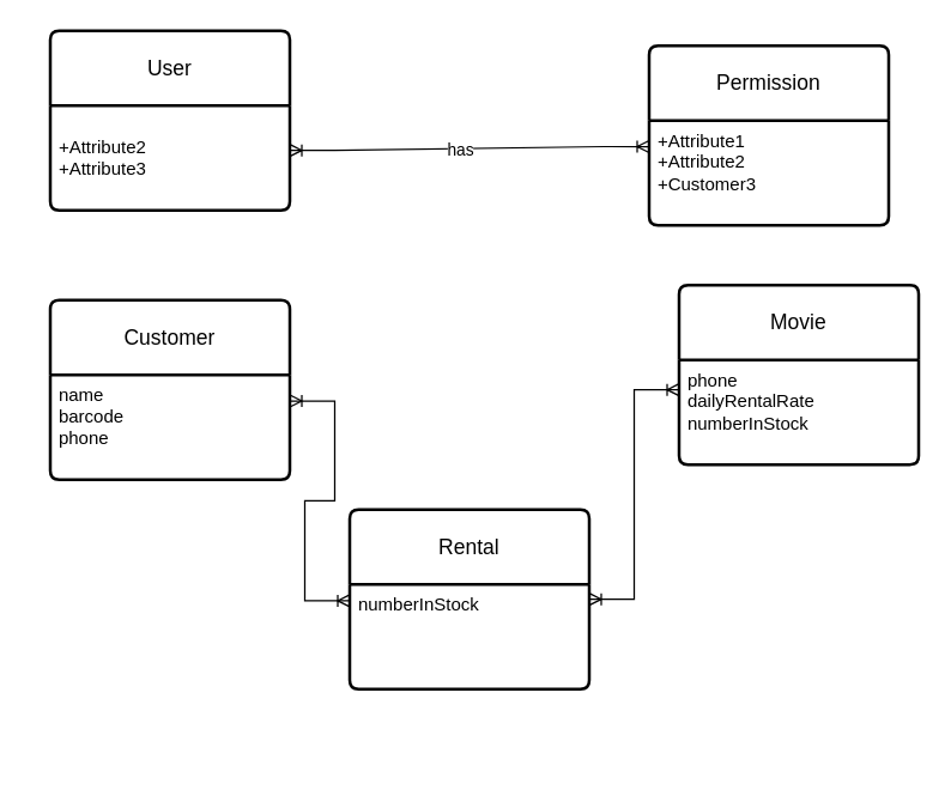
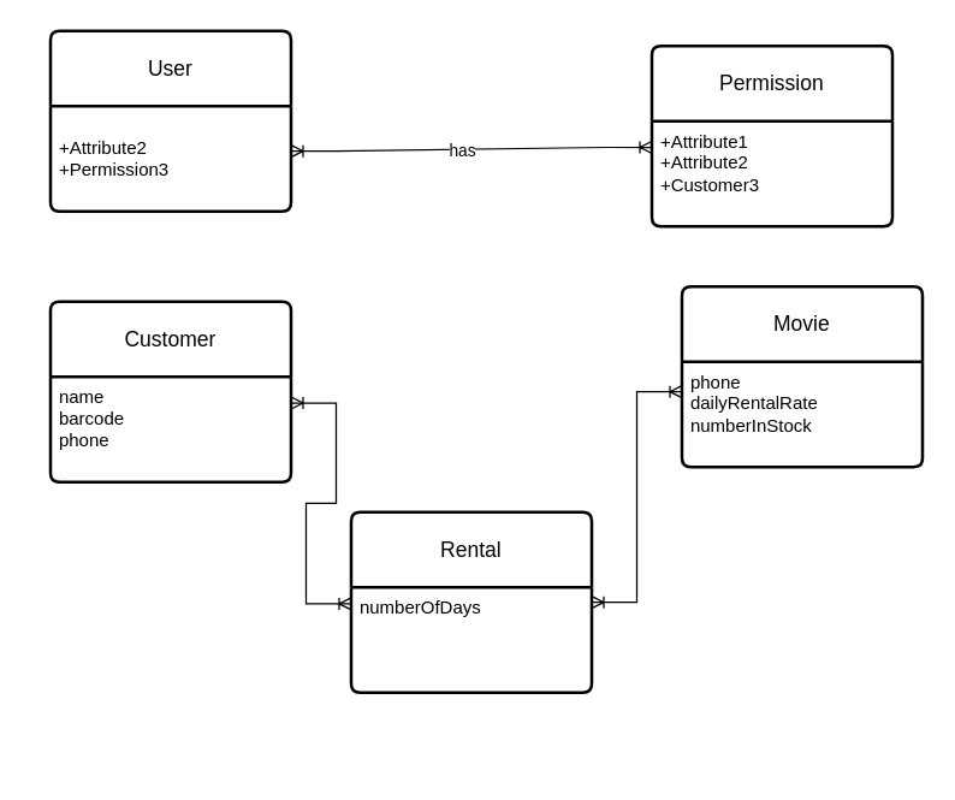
  <mxCell id="0" />
  <mxCell id="1" parent="0" />
  <mxCell id="2" value="User" style="swimlane;childLayout=stackLayout;horizontal=1;startSize=50;horizontalStack=0;rounded=1;fontSize=14;fontStyle=0;strokeWidth=2;resizeParent=0;resizeLast=1;shadow=0;dashed=0;align=center;arcSize=4;whiteSpace=wrap;html=1;" vertex="1" parent="1"><mxGeometry x="33" y="20" width="160" height="120" as="geometry" /></mxCell>
- <mxCell id="3" value="&lt;br&gt;+Attribute2&lt;br&gt;+Attribute3" style="align=left;strokeColor=none;fillColor=none;spacingLeft=4;spacingRight=4;fontSize=12;verticalAlign=top;resizable=0;rotatable=0;part=1;html=1;whiteSpace=wrap;" vertex="1" parent="2"><mxGeometry y="50" width="160" height="70" as="geometry" /></mxCell>
+ <mxCell id="3" value="&lt;br&gt;+Attribute2&lt;br&gt;+Permission3" style="align=left;strokeColor=none;fillColor=none;spacingLeft=4;spacingRight=4;fontSize=12;verticalAlign=top;resizable=0;rotatable=0;part=1;html=1;whiteSpace=wrap;" vertex="1" parent="2"><mxGeometry y="50" width="160" height="70" as="geometry" /></mxCell>
  <mxCell id="4" value="Permission" style="swimlane;childLayout=stackLayout;horizontal=1;startSize=50;horizontalStack=0;rounded=1;fontSize=14;fontStyle=0;strokeWidth=2;resizeParent=0;resizeLast=1;shadow=0;dashed=0;align=center;arcSize=4;whiteSpace=wrap;html=1;" vertex="1" parent="1"><mxGeometry x="433" y="30" width="160" height="120" as="geometry" /></mxCell>
  <mxCell id="5" value="+Attribute1&#10;+Attribute2&#10;+Customer3" style="align=left;strokeColor=none;fillColor=none;spacingLeft=4;spacingRight=4;fontSize=12;verticalAlign=top;resizable=0;rotatable=0;part=1;html=1;whiteSpace=wrap;" vertex="1" parent="4"><mxGeometry y="50" width="160" height="70" as="geometry" /></mxCell>
  <mxCell id="6" value="" style="edgeStyle=entityRelationEdgeStyle;fontSize=12;html=1;endArrow=ERoneToMany;startArrow=ERoneToMany;rounded=0;exitX=1;exitY=0.657;exitDx=0;exitDy=0;exitPerimeter=0;entryX=0;entryY=0.25;entryDx=0;entryDy=0;" edge="1" parent="1" target="5"><mxGeometry width="100" height="100" relative="1" as="geometry"><mxPoint x="193" y="100" as="sourcePoint" /><mxPoint x="403" y="100" as="targetPoint" /><Array as="points"><mxPoint x="413" y="107" /><mxPoint x="403" y="107.01" /><mxPoint x="413" y="107.01" /><mxPoint x="413" y="107.01" /></Array></mxGeometry></mxCell>
  <mxCell id="7" value="has" style="edgeLabel;html=1;align=center;verticalAlign=middle;resizable=0;points=[];" vertex="1" connectable="0" parent="6"><mxGeometry x="-0.061" y="-1" relative="1" as="geometry"><mxPoint as="offset" /></mxGeometry></mxCell>
  <mxCell id="8" value="Movie" style="swimlane;childLayout=stackLayout;horizontal=1;startSize=50;horizontalStack=0;rounded=1;fontSize=14;fontStyle=0;strokeWidth=2;resizeParent=0;resizeLast=1;shadow=0;dashed=0;align=center;arcSize=4;whiteSpace=wrap;html=1;" vertex="1" parent="1"><mxGeometry x="453" y="190" width="160" height="120" as="geometry" /></mxCell>
  <mxCell id="9" value="phone&lt;br&gt;dailyRentalRate&lt;br&gt;numberInStock" style="align=left;strokeColor=none;fillColor=none;spacingLeft=4;spacingRight=4;fontSize=12;verticalAlign=top;resizable=0;rotatable=0;part=1;html=1;whiteSpace=wrap;" vertex="1" parent="8"><mxGeometry y="50" width="160" height="70" as="geometry" /></mxCell>
  <mxCell id="10" value="Customer" style="swimlane;childLayout=stackLayout;horizontal=1;startSize=50;horizontalStack=0;rounded=1;fontSize=14;fontStyle=0;strokeWidth=2;resizeParent=0;resizeLast=1;shadow=0;dashed=0;align=center;arcSize=4;whiteSpace=wrap;html=1;" vertex="1" parent="1"><mxGeometry x="33" y="200" width="160" height="120" as="geometry" /></mxCell>
  <mxCell id="11" value="name&lt;br&gt;barcode&lt;br&gt;phone" style="align=left;strokeColor=none;fillColor=none;spacingLeft=4;spacingRight=4;fontSize=12;verticalAlign=top;resizable=0;rotatable=0;part=1;html=1;whiteSpace=wrap;" vertex="1" parent="10"><mxGeometry y="50" width="160" height="70" as="geometry" /></mxCell>
  <mxCell id="12" value="" style="edgeStyle=entityRelationEdgeStyle;fontSize=12;html=1;endArrow=ERoneToMany;startArrow=ERoneToMany;rounded=0;exitX=1;exitY=0.25;exitDx=0;exitDy=0;" edge="1" parent="1" source="11"><mxGeometry width="100" height="100" relative="1" as="geometry"><mxPoint x="23" y="380" as="sourcePoint" /><mxPoint x="233" y="401" as="targetPoint" /><Array as="points"><mxPoint x="20" y="411" /></Array></mxGeometry></mxCell>
  <mxCell id="13" value="Rental" style="swimlane;childLayout=stackLayout;horizontal=1;startSize=50;horizontalStack=0;rounded=1;fontSize=14;fontStyle=0;strokeWidth=2;resizeParent=0;resizeLast=1;shadow=0;dashed=0;align=center;arcSize=4;whiteSpace=wrap;html=1;" vertex="1" parent="1"><mxGeometry x="233" y="340" width="160" height="120" as="geometry" /></mxCell>
- <mxCell id="14" value="numberInStock" style="align=left;strokeColor=none;fillColor=none;spacingLeft=4;spacingRight=4;fontSize=12;verticalAlign=top;resizable=0;rotatable=0;part=1;html=1;whiteSpace=wrap;" vertex="1" parent="13"><mxGeometry y="50" width="160" height="70" as="geometry" /></mxCell>
+ <mxCell id="14" value="numberOfDays" style="align=left;strokeColor=none;fillColor=none;spacingLeft=4;spacingRight=4;fontSize=12;verticalAlign=top;resizable=0;rotatable=0;part=1;html=1;whiteSpace=wrap;" vertex="1" parent="13"><mxGeometry y="50" width="160" height="70" as="geometry" /></mxCell>
  <mxCell id="15" value="" style="edgeStyle=entityRelationEdgeStyle;fontSize=12;html=1;endArrow=ERoneToMany;startArrow=ERoneToMany;rounded=0;" edge="1" parent="1" source="13"><mxGeometry width="100" height="100" relative="1" as="geometry"><mxPoint x="353" y="360" as="sourcePoint" /><mxPoint x="453" y="260" as="targetPoint" /><Array as="points"><mxPoint x="403" y="320" /><mxPoint x="533" y="510" /></Array></mxGeometry></mxCell>
